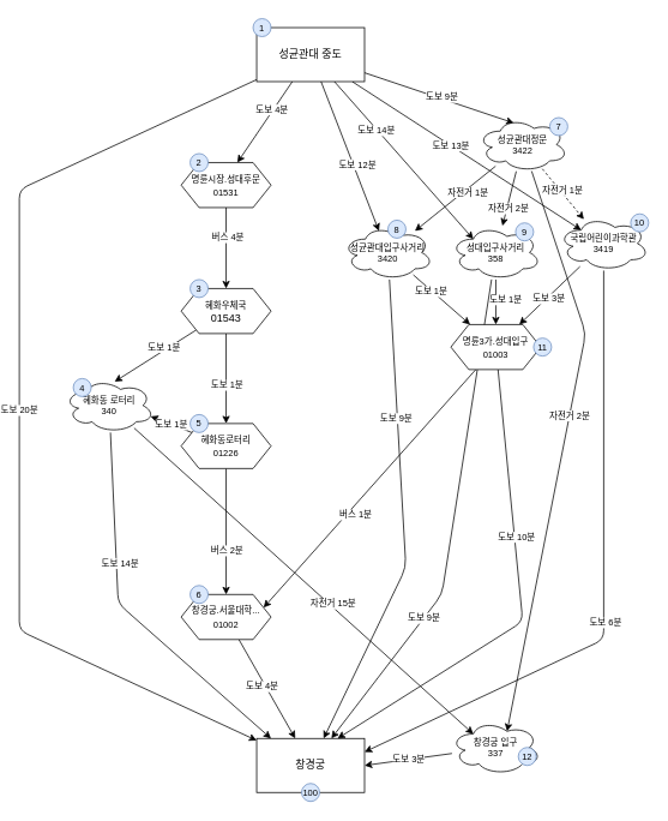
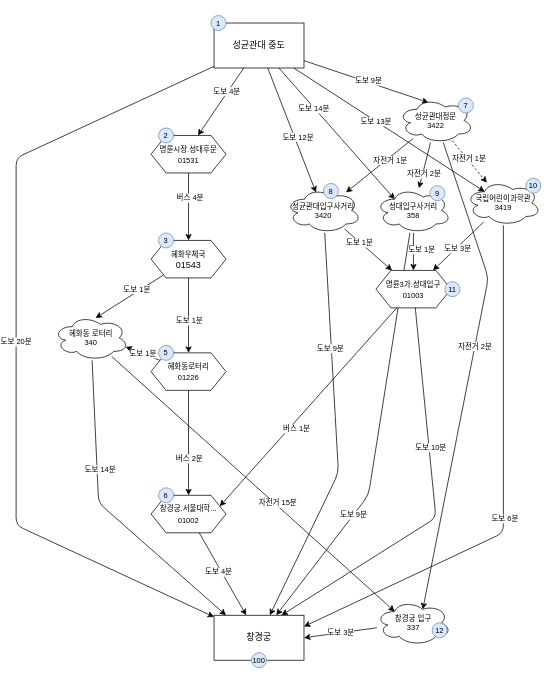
  <mxCell id="0" />
  <mxCell id="1" parent="0" />
  <mxCell id="2" style="edgeStyle=none;orthogonalLoop=1;jettySize=auto;html=1;entryX=0.625;entryY=0;entryDx=0;entryDy=0;fontSize=10;" edge="1" parent="1" source="13" target="17"><mxGeometry relative="1" as="geometry" /></mxCell>
  <mxCell id="3" value="도보 4분" style="edgeLabel;html=1;align=center;verticalAlign=middle;resizable=0;points=[];fontSize=10;" vertex="1" connectable="0" parent="2"><mxGeometry x="-0.292" y="-2" relative="1" as="geometry"><mxPoint y="-1" as="offset" /></mxGeometry></mxCell>
  <mxCell id="4" value="도보 20분" style="edgeStyle=none;orthogonalLoop=1;jettySize=auto;html=1;fontSize=10;" edge="1" parent="1" source="13" target="14"><mxGeometry relative="1" as="geometry"><Array as="points"><mxPoint x="20" y="210" /><mxPoint x="20" y="700" /></Array></mxGeometry></mxCell>
  <mxCell id="5" style="edgeStyle=none;orthogonalLoop=1;jettySize=auto;html=1;entryX=0.4;entryY=0.1;entryDx=0;entryDy=0;entryPerimeter=0;fontSize=10;" edge="1" parent="1" source="13" target="38"><mxGeometry relative="1" as="geometry" /></mxCell>
  <mxCell id="6" value="도보 9분" style="edgeLabel;html=1;align=center;verticalAlign=middle;resizable=0;points=[];fontSize=10;" vertex="1" connectable="0" parent="5"><mxGeometry x="0.027" y="2" relative="1" as="geometry"><mxPoint as="offset" /></mxGeometry></mxCell>
  <mxCell id="7" style="edgeStyle=none;orthogonalLoop=1;jettySize=auto;html=1;entryX=0.4;entryY=0.1;entryDx=0;entryDy=0;entryPerimeter=0;fontSize=10;" edge="1" parent="1" source="13" target="43"><mxGeometry relative="1" as="geometry" /></mxCell>
  <mxCell id="8" value="도보 12분" style="edgeLabel;html=1;align=center;verticalAlign=middle;resizable=0;points=[];fontSize=10;" vertex="1" connectable="0" parent="7"><mxGeometry x="0.121" y="4" relative="1" as="geometry"><mxPoint as="offset" /></mxGeometry></mxCell>
  <mxCell id="9" style="edgeStyle=none;orthogonalLoop=1;jettySize=auto;html=1;entryX=0.25;entryY=0.25;entryDx=0;entryDy=0;entryPerimeter=0;fontSize=10;" edge="1" parent="1" source="13" target="48"><mxGeometry relative="1" as="geometry" /></mxCell>
  <mxCell id="10" value="도보 14분" style="edgeLabel;html=1;align=center;verticalAlign=middle;resizable=0;points=[];fontSize=10;" vertex="1" connectable="0" parent="9"><mxGeometry x="-0.393" y="-1" relative="1" as="geometry"><mxPoint as="offset" /></mxGeometry></mxCell>
  <mxCell id="11" style="edgeStyle=none;orthogonalLoop=1;jettySize=auto;html=1;entryX=0.25;entryY=0.25;entryDx=0;entryDy=0;entryPerimeter=0;fontSize=10;" edge="1" parent="1" source="13" target="53"><mxGeometry relative="1" as="geometry" /></mxCell>
  <mxCell id="12" value="도보 13분" style="edgeLabel;html=1;align=center;verticalAlign=middle;resizable=0;points=[];fontSize=10;" vertex="1" connectable="0" parent="11"><mxGeometry x="-0.146" relative="1" as="geometry"><mxPoint as="offset" /></mxGeometry></mxCell>
  <mxCell id="13" value="성균관대 중도" style="rounded=0;whiteSpace=wrap;html=1;" vertex="1" parent="1"><mxGeometry x="284" y="30" width="120" height="60" as="geometry" /></mxCell>
  <mxCell id="14" value="창경궁" style="rounded=0;whiteSpace=wrap;html=1;" vertex="1" parent="1"><mxGeometry x="284" y="820" width="120" height="60" as="geometry" /></mxCell>
  <mxCell id="15" style="edgeStyle=orthogonalEdgeStyle;rounded=0;orthogonalLoop=1;jettySize=auto;html=1;fontSize=10;" edge="1" parent="1" source="17" target="22"><mxGeometry relative="1" as="geometry" /></mxCell>
  <mxCell id="16" value="버스 4분" style="edgeLabel;html=1;align=center;verticalAlign=middle;resizable=0;points=[];fontSize=10;" vertex="1" connectable="0" parent="15"><mxGeometry x="-0.3" y="1" relative="1" as="geometry"><mxPoint y="1" as="offset" /></mxGeometry></mxCell>
  <mxCell id="17" value="&lt;font style=&quot;font-size: 10px;&quot;&gt;명륜시장.성대후문&lt;br&gt;01531&lt;/font&gt;" style="shape=hexagon;perimeter=hexagonPerimeter2;whiteSpace=wrap;html=1;fixedSize=1;" vertex="1" parent="1"><mxGeometry x="200" y="180" width="100" height="50" as="geometry" /></mxCell>
  <mxCell id="18" style="edgeStyle=orthogonalEdgeStyle;rounded=0;orthogonalLoop=1;jettySize=auto;html=1;entryX=0.5;entryY=0;entryDx=0;entryDy=0;fontSize=10;" edge="1" parent="1" source="22" target="26"><mxGeometry relative="1" as="geometry" /></mxCell>
  <mxCell id="19" value="도보 1분" style="edgeLabel;html=1;align=center;verticalAlign=middle;resizable=0;points=[];fontSize=10;" vertex="1" connectable="0" parent="18"><mxGeometry x="0.11" relative="1" as="geometry"><mxPoint as="offset" /></mxGeometry></mxCell>
  <mxCell id="20" style="edgeStyle=none;orthogonalLoop=1;jettySize=auto;html=1;entryX=0.56;entryY=0.058;entryDx=0;entryDy=0;entryPerimeter=0;fontSize=10;" edge="1" parent="1" source="22" target="63"><mxGeometry relative="1" as="geometry" /></mxCell>
  <mxCell id="21" value="도보 1분" style="edgeLabel;html=1;align=center;verticalAlign=middle;resizable=0;points=[];fontSize=10;" vertex="1" connectable="0" parent="20"><mxGeometry x="-0.262" y="-4" relative="1" as="geometry"><mxPoint as="offset" /></mxGeometry></mxCell>
  <mxCell id="22" value="&lt;span style=&quot;font-size: 10px;&quot;&gt;혜화우체국&lt;br&gt;&lt;/span&gt;01543" style="shape=hexagon;perimeter=hexagonPerimeter2;whiteSpace=wrap;html=1;fixedSize=1;" vertex="1" parent="1"><mxGeometry x="200" y="320" width="100" height="50" as="geometry" /></mxCell>
  <mxCell id="23" style="edgeStyle=orthogonalEdgeStyle;rounded=0;orthogonalLoop=1;jettySize=auto;html=1;entryX=0.5;entryY=0;entryDx=0;entryDy=0;fontSize=10;" edge="1" parent="1" source="26" target="29"><mxGeometry relative="1" as="geometry" /></mxCell>
  <mxCell id="24" value="버스 2분" style="edgeLabel;html=1;align=center;verticalAlign=middle;resizable=0;points=[];fontSize=10;" vertex="1" connectable="0" parent="23"><mxGeometry x="-0.107" y="-3" relative="1" as="geometry"><mxPoint x="3" y="27" as="offset" /></mxGeometry></mxCell>
  <mxCell id="25" value="도보 1분" style="edgeStyle=none;orthogonalLoop=1;jettySize=auto;html=1;entryX=0.96;entryY=0.7;entryDx=0;entryDy=0;entryPerimeter=0;fontSize=10;" edge="1" parent="1" source="26" target="63"><mxGeometry relative="1" as="geometry" /></mxCell>
  <mxCell id="26" value="&lt;span style=&quot;font-size: 10px;&quot;&gt;혜화동로터리&lt;br&gt;01226&lt;br&gt;&lt;/span&gt;" style="shape=hexagon;perimeter=hexagonPerimeter2;whiteSpace=wrap;html=1;fixedSize=1;" vertex="1" parent="1"><mxGeometry x="200" y="470" width="100" height="50" as="geometry" /></mxCell>
  <mxCell id="27" style="orthogonalLoop=1;jettySize=auto;html=1;fontSize=10;" edge="1" parent="1" source="29" target="14"><mxGeometry relative="1" as="geometry" /></mxCell>
  <mxCell id="28" value="도보 4분" style="edgeLabel;html=1;align=center;verticalAlign=middle;resizable=0;points=[];fontSize=10;" vertex="1" connectable="0" parent="27"><mxGeometry x="-0.092" y="-3" relative="1" as="geometry"><mxPoint as="offset" /></mxGeometry></mxCell>
  <mxCell id="29" value="&lt;span style=&quot;font-size: 10px;&quot;&gt;창경궁.서울대학...&lt;br&gt;01002&lt;br&gt;&lt;/span&gt;" style="shape=hexagon;perimeter=hexagonPerimeter2;whiteSpace=wrap;html=1;fixedSize=1;" vertex="1" parent="1"><mxGeometry x="200" y="660" width="100" height="50" as="geometry" /></mxCell>
  <mxCell id="30" style="edgeStyle=none;orthogonalLoop=1;jettySize=auto;html=1;fontSize=10;" edge="1" parent="1" source="38" target="43"><mxGeometry relative="1" as="geometry" /></mxCell>
  <mxCell id="31" value="자전거 1분" style="edgeLabel;html=1;align=center;verticalAlign=middle;resizable=0;points=[];fontSize=10;" vertex="1" connectable="0" parent="30"><mxGeometry x="-0.264" y="3" relative="1" as="geometry"><mxPoint as="offset" /></mxGeometry></mxCell>
  <mxCell id="32" style="edgeStyle=none;orthogonalLoop=1;jettySize=auto;html=1;fontSize=10;" edge="1" parent="1" source="38" target="48"><mxGeometry relative="1" as="geometry" /></mxCell>
  <mxCell id="33" value="자전거 2분" style="edgeLabel;html=1;align=center;verticalAlign=middle;resizable=0;points=[];fontSize=10;" vertex="1" connectable="0" parent="32"><mxGeometry x="0.152" relative="1" as="geometry"><mxPoint y="6" as="offset" /></mxGeometry></mxCell>
  <mxCell id="34" style="edgeStyle=none;orthogonalLoop=1;jettySize=auto;html=1;fontSize=10;dashed=1;" edge="1" parent="1" source="38" target="53"><mxGeometry relative="1" as="geometry" /></mxCell>
  <mxCell id="35" value="자전거 1분" style="edgeLabel;html=1;align=center;verticalAlign=middle;resizable=0;points=[];fontSize=10;" vertex="1" connectable="0" parent="34"><mxGeometry x="-0.145" y="3" relative="1" as="geometry"><mxPoint as="offset" /></mxGeometry></mxCell>
  <mxCell id="36" style="edgeStyle=none;orthogonalLoop=1;jettySize=auto;html=1;entryX=0.625;entryY=0.2;entryDx=0;entryDy=0;entryPerimeter=0;fontSize=10;" edge="1" parent="1" source="38" target="65"><mxGeometry relative="1" as="geometry"><Array as="points"><mxPoint x="650" y="370" /></Array></mxGeometry></mxCell>
  <mxCell id="37" value="자전거 2분" style="edgeLabel;html=1;align=center;verticalAlign=middle;resizable=0;points=[];fontSize=10;" vertex="1" connectable="0" parent="36"><mxGeometry x="-0.116" y="-1" relative="1" as="geometry"><mxPoint as="offset" /></mxGeometry></mxCell>
  <mxCell id="38" value="성균관대정문&lt;br&gt;3422" style="ellipse;shape=cloud;whiteSpace=wrap;html=1;fontSize=10;" vertex="1" parent="1"><mxGeometry x="530" y="130" width="100" height="60" as="geometry" /></mxCell>
  <mxCell id="39" style="edgeStyle=none;orthogonalLoop=1;jettySize=auto;html=1;fontSize=10;" edge="1" parent="1" source="43" target="58"><mxGeometry relative="1" as="geometry" /></mxCell>
  <mxCell id="40" value="도보 1분" style="edgeLabel;html=1;align=center;verticalAlign=middle;resizable=0;points=[];fontSize=10;" vertex="1" connectable="0" parent="39"><mxGeometry x="-0.391" y="-1" relative="1" as="geometry"><mxPoint as="offset" /></mxGeometry></mxCell>
  <mxCell id="41" style="edgeStyle=none;orthogonalLoop=1;jettySize=auto;html=1;fontSize=10;" edge="1" parent="1" source="43" target="14"><mxGeometry relative="1" as="geometry"><Array as="points"><mxPoint x="450" y="630" /></Array></mxGeometry></mxCell>
  <mxCell id="42" value="도보 9분" style="edgeLabel;html=1;align=center;verticalAlign=middle;resizable=0;points=[];fontSize=10;" vertex="1" connectable="0" parent="41"><mxGeometry x="-0.42" y="-2" relative="1" as="geometry"><mxPoint as="offset" /></mxGeometry></mxCell>
  <mxCell id="43" value="성균관대입구사거리&lt;br&gt;3420" style="ellipse;shape=cloud;whiteSpace=wrap;html=1;fontSize=10;" vertex="1" parent="1"><mxGeometry x="380" y="250" width="100" height="60" as="geometry" /></mxCell>
  <mxCell id="44" style="edgeStyle=none;orthogonalLoop=1;jettySize=auto;html=1;fontSize=10;" edge="1" parent="1" source="48" target="58"><mxGeometry relative="1" as="geometry" /></mxCell>
  <mxCell id="45" value="도보 1분" style="edgeLabel;html=1;align=center;verticalAlign=middle;resizable=0;points=[];fontSize=10;" vertex="1" connectable="0" parent="44"><mxGeometry x="-0.139" y="2" relative="1" as="geometry"><mxPoint x="8" y="-1" as="offset" /></mxGeometry></mxCell>
  <mxCell id="46" style="edgeStyle=none;orthogonalLoop=1;jettySize=auto;html=1;fontSize=10;" edge="1" parent="1" source="48" target="14"><mxGeometry relative="1" as="geometry"><Array as="points"><mxPoint x="490" y="660" /></Array></mxGeometry></mxCell>
  <mxCell id="47" value="도보 9분" style="edgeLabel;html=1;align=center;verticalAlign=middle;resizable=0;points=[];fontSize=10;" vertex="1" connectable="0" parent="46"><mxGeometry x="0.626" relative="1" as="geometry"><mxPoint x="39" y="-52" as="offset" /></mxGeometry></mxCell>
  <mxCell id="48" value="성대입구사거리&lt;br&gt;358" style="ellipse;shape=cloud;whiteSpace=wrap;html=1;fontSize=10;" vertex="1" parent="1"><mxGeometry x="500" y="250" width="100" height="60" as="geometry" /></mxCell>
  <mxCell id="49" style="edgeStyle=none;orthogonalLoop=1;jettySize=auto;html=1;fontSize=10;" edge="1" parent="1" source="53" target="58"><mxGeometry relative="1" as="geometry" /></mxCell>
  <mxCell id="50" value="도보 3분" style="edgeLabel;html=1;align=center;verticalAlign=middle;resizable=0;points=[];fontSize=10;" vertex="1" connectable="0" parent="49"><mxGeometry x="0.056" y="1" relative="1" as="geometry"><mxPoint as="offset" /></mxGeometry></mxCell>
  <mxCell id="51" style="edgeStyle=none;orthogonalLoop=1;jettySize=auto;html=1;entryX=1;entryY=0.25;entryDx=0;entryDy=0;fontSize=10;" edge="1" parent="1" source="53" target="14"><mxGeometry relative="1" as="geometry"><Array as="points"><mxPoint x="670" y="710" /></Array></mxGeometry></mxCell>
  <mxCell id="52" value="도보 6분" style="edgeLabel;html=1;align=center;verticalAlign=middle;resizable=0;points=[];fontSize=10;" vertex="1" connectable="0" parent="51"><mxGeometry x="0.108" y="1" relative="1" as="geometry"><mxPoint as="offset" /></mxGeometry></mxCell>
  <mxCell id="53" value="국립어린이과학관&lt;br&gt;3419" style="ellipse;shape=cloud;whiteSpace=wrap;html=1;fontSize=10;" vertex="1" parent="1"><mxGeometry x="620" y="240" width="100" height="60" as="geometry" /></mxCell>
  <mxCell id="54" style="edgeStyle=none;orthogonalLoop=1;jettySize=auto;html=1;entryX=1;entryY=0.25;entryDx=0;entryDy=0;fontSize=10;" edge="1" parent="1" source="58" target="29"><mxGeometry relative="1" as="geometry" /></mxCell>
  <mxCell id="55" value="버스 1분" style="edgeLabel;html=1;align=center;verticalAlign=middle;resizable=0;points=[];fontSize=10;" vertex="1" connectable="0" parent="54"><mxGeometry x="0.263" y="2" relative="1" as="geometry"><mxPoint x="13" y="-8" as="offset" /></mxGeometry></mxCell>
  <mxCell id="56" style="edgeStyle=none;orthogonalLoop=1;jettySize=auto;html=1;entryX=0.75;entryY=0;entryDx=0;entryDy=0;fontSize=10;" edge="1" parent="1" source="58" target="14"><mxGeometry relative="1" as="geometry"><Array as="points"><mxPoint x="580" y="690" /></Array></mxGeometry></mxCell>
  <mxCell id="57" value="도보 10분" style="edgeLabel;html=1;align=center;verticalAlign=middle;resizable=0;points=[];fontSize=10;" vertex="1" connectable="0" parent="56"><mxGeometry x="-0.289" y="2" relative="1" as="geometry"><mxPoint as="offset" /></mxGeometry></mxCell>
  <mxCell id="58" value="&lt;span style=&quot;font-size: 10px;&quot;&gt;명륜3가.성대입구&lt;br&gt;01003&lt;br&gt;&lt;/span&gt;" style="shape=hexagon;perimeter=hexagonPerimeter2;whiteSpace=wrap;html=1;fixedSize=1;" vertex="1" parent="1"><mxGeometry x="500" y="360" width="100" height="50" as="geometry" /></mxCell>
  <mxCell id="59" style="edgeStyle=none;orthogonalLoop=1;jettySize=auto;html=1;entryX=0.25;entryY=0.25;entryDx=0;entryDy=0;entryPerimeter=0;fontSize=10;" edge="1" parent="1" source="63" target="65"><mxGeometry relative="1" as="geometry" /></mxCell>
  <mxCell id="60" value="자전거 15분" style="edgeLabel;html=1;align=center;verticalAlign=middle;resizable=0;points=[];fontSize=10;" vertex="1" connectable="0" parent="59"><mxGeometry x="0.158" y="3" relative="1" as="geometry"><mxPoint as="offset" /></mxGeometry></mxCell>
  <mxCell id="61" style="edgeStyle=none;orthogonalLoop=1;jettySize=auto;html=1;entryX=0.133;entryY=0;entryDx=0;entryDy=0;entryPerimeter=0;fontSize=10;" edge="1" parent="1" source="63" target="14"><mxGeometry relative="1" as="geometry"><Array as="points"><mxPoint x="130" y="670" /></Array></mxGeometry></mxCell>
  <mxCell id="62" value="도보 14분" style="edgeLabel;html=1;align=center;verticalAlign=middle;resizable=0;points=[];fontSize=10;" vertex="1" connectable="0" parent="61"><mxGeometry x="-0.304" y="4" relative="1" as="geometry"><mxPoint as="offset" /></mxGeometry></mxCell>
  <mxCell id="63" value="혜화동 로터리&lt;br&gt;340" style="ellipse;shape=cloud;whiteSpace=wrap;html=1;fontSize=10;" vertex="1" parent="1"><mxGeometry x="70" y="420" width="100" height="60" as="geometry" /></mxCell>
  <mxCell id="64" value="도보 3분" style="edgeStyle=none;orthogonalLoop=1;jettySize=auto;html=1;entryX=1;entryY=0.5;entryDx=0;entryDy=0;fontSize=10;" edge="1" parent="1" source="65" target="14"><mxGeometry relative="1" as="geometry" /></mxCell>
  <mxCell id="65" value="창경궁 입구&lt;br&gt;337" style="ellipse;shape=cloud;whiteSpace=wrap;html=1;fontSize=10;" vertex="1" parent="1"><mxGeometry x="500" y="800" width="100" height="60" as="geometry" /></mxCell>
  <mxCell id="66" value="1" style="ellipse;whiteSpace=wrap;html=1;aspect=fixed;fontSize=10;fillColor=#dae8fc;strokeColor=#6c8ebf;" vertex="1" parent="1"><mxGeometry x="280" y="20" width="20" height="20" as="geometry" /></mxCell>
  <mxCell id="67" value="2" style="ellipse;whiteSpace=wrap;html=1;aspect=fixed;fontSize=10;fillColor=#dae8fc;strokeColor=#6c8ebf;" vertex="1" parent="1"><mxGeometry x="210" y="170" width="20" height="20" as="geometry" /></mxCell>
  <mxCell id="68" value="3" style="ellipse;whiteSpace=wrap;html=1;aspect=fixed;fontSize=10;fillColor=#dae8fc;strokeColor=#6c8ebf;" vertex="1" parent="1"><mxGeometry x="210" y="310" width="20" height="20" as="geometry" /></mxCell>
- <mxCell id="69" value="4" style="ellipse;whiteSpace=wrap;html=1;aspect=fixed;fontSize=10;fillColor=#dae8fc;strokeColor=#6c8ebf;" vertex="1" parent="1"><mxGeometry x="80" y="420" width="20" height="20" as="geometry" /></mxCell>
  <mxCell id="70" value="5" style="ellipse;whiteSpace=wrap;html=1;aspect=fixed;fontSize=10;fillColor=#dae8fc;strokeColor=#6c8ebf;" vertex="1" parent="1"><mxGeometry x="210" y="460" width="20" height="20" as="geometry" /></mxCell>
  <mxCell id="71" value="6" style="ellipse;whiteSpace=wrap;html=1;aspect=fixed;fontSize=10;fillColor=#dae8fc;strokeColor=#6c8ebf;" vertex="1" parent="1"><mxGeometry x="210" y="650" width="20" height="20" as="geometry" /></mxCell>
  <mxCell id="72" value="7" style="ellipse;whiteSpace=wrap;html=1;aspect=fixed;fontSize=10;fillColor=#dae8fc;strokeColor=#6c8ebf;" vertex="1" parent="1"><mxGeometry x="610" y="130" width="20" height="20" as="geometry" /></mxCell>
  <mxCell id="73" value="8" style="ellipse;whiteSpace=wrap;html=1;aspect=fixed;fontSize=10;fillColor=#dae8fc;strokeColor=#6c8ebf;" vertex="1" parent="1"><mxGeometry x="430" y="244" width="20" height="20" as="geometry" /></mxCell>
  <mxCell id="74" value="9" style="ellipse;whiteSpace=wrap;html=1;aspect=fixed;fontSize=10;fillColor=#dae8fc;strokeColor=#6c8ebf;" vertex="1" parent="1"><mxGeometry x="572" y="247" width="20" height="20" as="geometry" /></mxCell>
  <mxCell id="75" value="10" style="ellipse;whiteSpace=wrap;html=1;aspect=fixed;fontSize=10;fillColor=#dae8fc;strokeColor=#6c8ebf;" vertex="1" parent="1"><mxGeometry x="700" y="237" width="20" height="20" as="geometry" /></mxCell>
  <mxCell id="76" value="11" style="ellipse;whiteSpace=wrap;html=1;aspect=fixed;fontSize=10;fillColor=#dae8fc;strokeColor=#6c8ebf;" vertex="1" parent="1"><mxGeometry x="592" y="375" width="20" height="20" as="geometry" /></mxCell>
  <mxCell id="77" value="12" style="ellipse;whiteSpace=wrap;html=1;aspect=fixed;fontSize=10;fillColor=#dae8fc;strokeColor=#6c8ebf;" vertex="1" parent="1"><mxGeometry x="575" y="830" width="20" height="20" as="geometry" /></mxCell>
  <mxCell id="78" value="100" style="ellipse;whiteSpace=wrap;html=1;aspect=fixed;fontSize=10;fillColor=#dae8fc;strokeColor=#6c8ebf;" vertex="1" parent="1"><mxGeometry x="334" y="870" width="20" height="20" as="geometry" /></mxCell>
